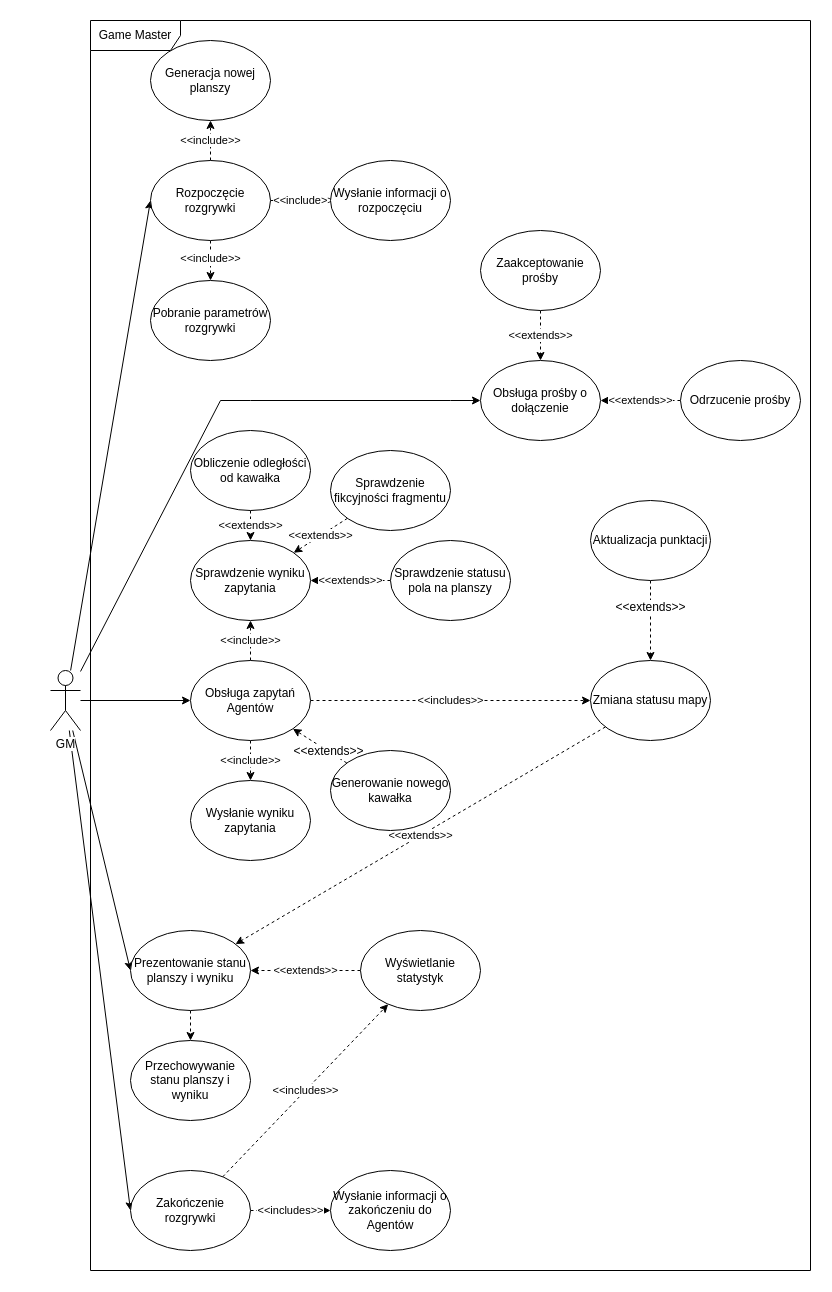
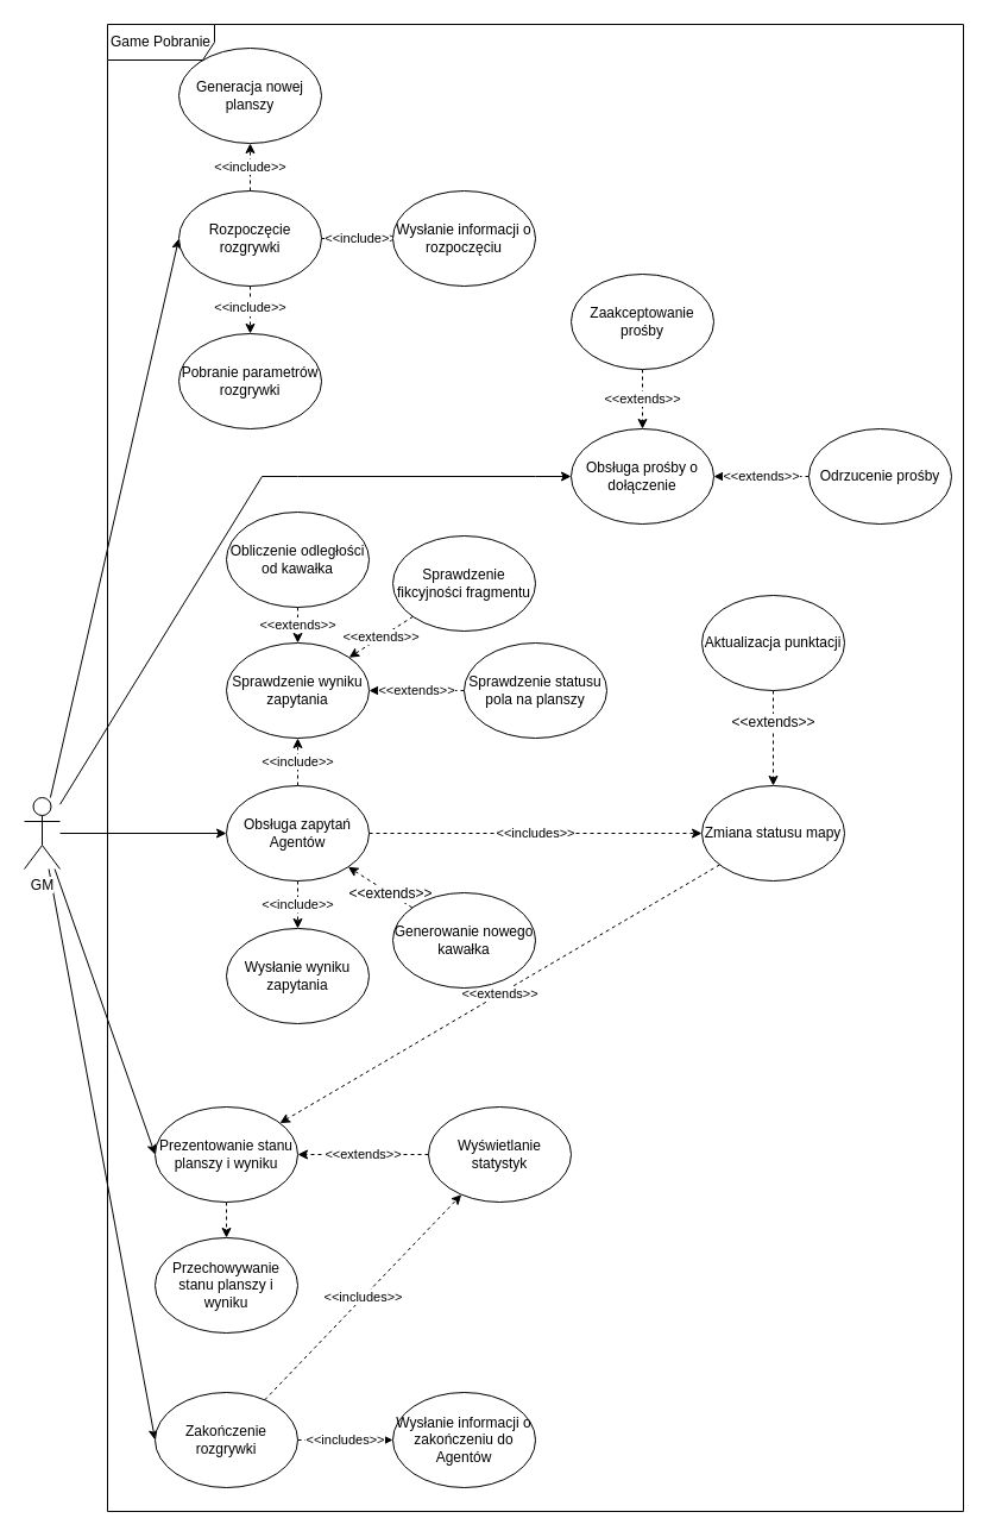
  <mxCell id="0" />
  <mxCell id="1" parent="0" />
  <mxCell id="2" style="edgeStyle=orthogonalEdgeStyle;rounded=0;orthogonalLoop=1;jettySize=auto;html=1;entryX=0;entryY=0.5;entryDx=0;entryDy=0;" parent="1" source="8" target="12" edge="1"><mxGeometry relative="1" as="geometry" /></mxCell>
  <mxCell id="3" style="edgeStyle=entityRelationEdgeStyle;rounded=0;orthogonalLoop=1;jettySize=auto;html=1;entryX=0;entryY=0.5;entryDx=0;entryDy=0;" parent="1" target="13" edge="1"><mxGeometry relative="1" as="geometry"><mxPoint x="220" y="400" as="sourcePoint" /></mxGeometry></mxCell>
  <mxCell id="4" style="rounded=0;orthogonalLoop=1;jettySize=auto;html=1;entryX=0;entryY=0.5;entryDx=0;entryDy=0;" parent="1" source="8" target="19" edge="1"><mxGeometry relative="1" as="geometry" /></mxCell>
  <mxCell id="5" style="rounded=0;orthogonalLoop=1;jettySize=auto;html=1;entryX=0;entryY=0.5;entryDx=0;entryDy=0;" parent="1" source="8" target="23" edge="1"><mxGeometry relative="1" as="geometry" /></mxCell>
  <mxCell id="6" style="rounded=0;orthogonalLoop=1;jettySize=auto;html=1;entryX=0;entryY=0.5;entryDx=0;entryDy=0;" parent="1" source="8" target="30" edge="1"><mxGeometry relative="1" as="geometry" /></mxCell>
  <mxCell id="7" style="rounded=0;orthogonalLoop=1;jettySize=auto;html=1;endArrow=none;endFill=0;" edge="1" parent="1" source="8"><mxGeometry relative="1" as="geometry"><mxPoint x="220" y="400" as="targetPoint" /></mxGeometry></mxCell>
- <mxCell id="8" value="GM" style="shape=umlActor;verticalLabelPosition=bottom;labelBackgroundColor=#ffffff;verticalAlign=top;html=1;" parent="1" vertex="1"><mxGeometry x="50" y="670" width="30" height="60" as="geometry" /></mxCell>
+ <mxCell id="8" value="GM" style="shape=umlActor;verticalLabelPosition=bottom;labelBackgroundColor=#ffffff;verticalAlign=top;html=1;" parent="1" vertex="1"><mxGeometry x="20" y="670" width="30" height="60" as="geometry" /></mxCell>
  <mxCell id="9" value="&amp;lt;&amp;lt;include&amp;gt;&amp;gt;" style="edgeStyle=none;rounded=0;orthogonalLoop=1;jettySize=auto;html=1;entryX=0.5;entryY=1;entryDx=0;entryDy=0;dashed=1;" parent="1" source="12" target="34" edge="1"><mxGeometry relative="1" as="geometry" /></mxCell>
  <mxCell id="10" value="&amp;lt;&amp;lt;include&amp;gt;&amp;gt;&lt;br&gt;" style="edgeStyle=none;rounded=0;orthogonalLoop=1;jettySize=auto;html=1;entryX=0.5;entryY=0;entryDx=0;entryDy=0;dashed=1;" parent="1" source="12" target="46" edge="1"><mxGeometry relative="1" as="geometry" /></mxCell>
  <mxCell id="11" value="&amp;lt;&amp;lt;includes&amp;gt;&amp;gt;" style="edgeStyle=none;rounded=0;orthogonalLoop=1;jettySize=auto;html=1;entryX=0;entryY=0.5;entryDx=0;entryDy=0;dashed=1;" parent="1" source="12" target="42" edge="1"><mxGeometry relative="1" as="geometry" /></mxCell>
  <mxCell id="12" value="Obsługa zapytań Agentów" style="ellipse;whiteSpace=wrap;html=1;" parent="1" vertex="1"><mxGeometry x="190" y="660" width="120" height="80" as="geometry" /></mxCell>
  <mxCell id="13" value="Obsługa prośby o dołączenie" style="ellipse;whiteSpace=wrap;html=1;" parent="1" vertex="1"><mxGeometry x="480" y="360" width="120" height="80" as="geometry" /></mxCell>
  <mxCell id="14" value="&amp;lt;&amp;lt;extends&amp;gt;&amp;gt;" style="edgeStyle=none;rounded=0;orthogonalLoop=1;jettySize=auto;html=1;dashed=1;exitX=0;exitY=0.5;exitDx=0;exitDy=0;entryX=1;entryY=0.5;entryDx=0;entryDy=0;" parent="1" source="15" target="13" edge="1"><mxGeometry relative="1" as="geometry" /></mxCell>
  <mxCell id="15" value="Odrzucenie prośby" style="ellipse;whiteSpace=wrap;html=1;" parent="1" vertex="1"><mxGeometry x="680" y="360" width="120" height="80" as="geometry" /></mxCell>
  <mxCell id="16" value="&amp;lt;&amp;lt;extends&amp;gt;&amp;gt;" style="edgeStyle=none;rounded=0;orthogonalLoop=1;jettySize=auto;html=1;entryX=0.5;entryY=0;entryDx=0;entryDy=0;dashed=1;" parent="1" source="17" target="13" edge="1"><mxGeometry relative="1" as="geometry" /></mxCell>
  <mxCell id="17" value="Zaakceptowanie prośby" style="ellipse;whiteSpace=wrap;html=1;" parent="1" vertex="1"><mxGeometry x="480" y="230" width="120" height="80" as="geometry" /></mxCell>
  <mxCell id="18" value="" style="edgeStyle=none;rounded=0;orthogonalLoop=1;jettySize=auto;html=1;dashed=1;" parent="1" source="19" target="20" edge="1"><mxGeometry relative="1" as="geometry" /></mxCell>
  <mxCell id="19" value="Prezentowanie stanu planszy i wyniku" style="ellipse;whiteSpace=wrap;html=1;" parent="1" vertex="1"><mxGeometry x="130" y="930" width="120" height="80" as="geometry" /></mxCell>
  <mxCell id="20" value="Przechowywanie stanu planszy i wyniku" style="ellipse;whiteSpace=wrap;html=1;" parent="1" vertex="1"><mxGeometry x="130" y="1040" width="120" height="80" as="geometry" /></mxCell>
  <mxCell id="21" value="&amp;lt;&amp;lt;includes&amp;gt;&amp;gt;" style="edgeStyle=none;rounded=0;orthogonalLoop=1;jettySize=auto;html=1;dashed=1;" parent="1" source="23" target="24" edge="1"><mxGeometry relative="1" as="geometry" /></mxCell>
  <mxCell id="22" value="&amp;lt;&amp;lt;includes&amp;gt;&amp;gt;" style="edgeStyle=none;rounded=0;orthogonalLoop=1;jettySize=auto;html=1;dashed=1;" parent="1" source="23" target="51" edge="1"><mxGeometry relative="1" as="geometry" /></mxCell>
  <mxCell id="23" value="Zakończenie rozgrywki" style="ellipse;whiteSpace=wrap;html=1;" parent="1" vertex="1"><mxGeometry x="130" y="1170" width="120" height="80" as="geometry" /></mxCell>
  <mxCell id="24" value="Wysłanie informacji o zakończeniu do Agentów" style="ellipse;whiteSpace=wrap;html=1;" parent="1" vertex="1"><mxGeometry x="330" y="1170" width="120" height="80" as="geometry" /></mxCell>
  <mxCell id="25" value="&amp;lt;&amp;lt;include&amp;gt;&amp;gt;" style="edgeStyle=orthogonalEdgeStyle;rounded=0;orthogonalLoop=1;jettySize=auto;html=1;dashed=1;" parent="1" source="30" target="33" edge="1"><mxGeometry relative="1" as="geometry" /></mxCell>
  <mxCell id="26" value="" style="rounded=0;orthogonalLoop=1;jettySize=auto;html=1;dashed=1;exitX=0.5;exitY=1;exitDx=0;exitDy=0;entryX=0.5;entryY=0;entryDx=0;entryDy=0;" parent="1" source="30" target="32" edge="1"><mxGeometry relative="1" as="geometry" /></mxCell>
  <mxCell id="27" value="&lt;span style=&quot;font-size: 11px&quot;&gt;&amp;lt;&amp;lt;include&amp;gt;&amp;gt;&lt;/span&gt;" style="text;html=1;resizable=0;points=[];align=center;verticalAlign=middle;labelBackgroundColor=#ffffff;" parent="26" vertex="1" connectable="0"><mxGeometry x="-0.175" y="-1" relative="1" as="geometry"><mxPoint as="offset" /></mxGeometry></mxCell>
  <mxCell id="28" value="" style="rounded=0;orthogonalLoop=1;jettySize=auto;html=1;exitX=1;exitY=0.5;exitDx=0;exitDy=0;entryX=0;entryY=0.5;entryDx=0;entryDy=0;dashed=1;" parent="1" source="30" target="31" edge="1"><mxGeometry relative="1" as="geometry"><mxPoint x="300" y="160" as="targetPoint" /></mxGeometry></mxCell>
  <mxCell id="29" value="&lt;span style=&quot;font-size: 11px&quot;&gt;&amp;lt;&amp;lt;include&amp;gt;&amp;gt;&lt;/span&gt;" style="text;html=1;resizable=0;points=[];align=center;verticalAlign=middle;labelBackgroundColor=#ffffff;" parent="28" vertex="1" connectable="0"><mxGeometry x="0.074" y="1" relative="1" as="geometry"><mxPoint as="offset" /></mxGeometry></mxCell>
  <mxCell id="30" value="Rozpoczęcie rozgrywki" style="ellipse;whiteSpace=wrap;html=1;" parent="1" vertex="1"><mxGeometry x="150" y="160" width="120" height="80" as="geometry" /></mxCell>
  <mxCell id="31" value="Wysłanie informacji o rozpoczęciu" style="ellipse;whiteSpace=wrap;html=1;" parent="1" vertex="1"><mxGeometry x="330" y="160" width="120" height="80" as="geometry" /></mxCell>
  <mxCell id="32" value="Pobranie parametrów rozgrywki" style="ellipse;whiteSpace=wrap;html=1;" parent="1" vertex="1"><mxGeometry x="150" y="280" width="120" height="80" as="geometry" /></mxCell>
  <mxCell id="33" value="Generacja nowej planszy" style="ellipse;whiteSpace=wrap;html=1;" parent="1" vertex="1"><mxGeometry x="150" y="40" width="120" height="80" as="geometry" /></mxCell>
  <mxCell id="34" value="Sprawdzenie wyniku zapytania" style="ellipse;whiteSpace=wrap;html=1;" parent="1" vertex="1"><mxGeometry x="190" y="540" width="120" height="80" as="geometry" /></mxCell>
  <mxCell id="35" value="&amp;lt;&amp;lt;extends&amp;gt;&amp;gt;" style="edgeStyle=none;rounded=0;orthogonalLoop=1;jettySize=auto;html=1;dashed=1;" parent="1" source="36" target="34" edge="1"><mxGeometry relative="1" as="geometry" /></mxCell>
  <mxCell id="36" value="Sprawdzenie statusu pola na planszy" style="ellipse;whiteSpace=wrap;html=1;" parent="1" vertex="1"><mxGeometry x="390" y="540" width="120" height="80" as="geometry" /></mxCell>
  <mxCell id="37" value="&amp;lt;&amp;lt;extends&amp;gt;&amp;gt;" style="edgeStyle=none;rounded=0;orthogonalLoop=1;jettySize=auto;html=1;dashed=1;" parent="1" source="38" target="34" edge="1"><mxGeometry relative="1" as="geometry" /></mxCell>
  <mxCell id="38" value="Sprawdzenie fikcyjności fragmentu" style="ellipse;whiteSpace=wrap;html=1;" parent="1" vertex="1"><mxGeometry x="330" y="450" width="120" height="80" as="geometry" /></mxCell>
  <mxCell id="39" value="&amp;lt;&amp;lt;extends&amp;gt;&amp;gt;" style="edgeStyle=none;rounded=0;orthogonalLoop=1;jettySize=auto;html=1;entryX=0.5;entryY=0;entryDx=0;entryDy=0;dashed=1;" parent="1" source="40" target="34" edge="1"><mxGeometry relative="1" as="geometry" /></mxCell>
  <mxCell id="40" value="Obliczenie odległości od kawałka" style="ellipse;whiteSpace=wrap;html=1;" parent="1" vertex="1"><mxGeometry x="190" y="430" width="120" height="80" as="geometry" /></mxCell>
  <mxCell id="41" value="&amp;lt;&amp;lt;extends&amp;gt;&amp;gt;" style="edgeStyle=none;rounded=0;orthogonalLoop=1;jettySize=auto;html=1;dashed=1;" parent="1" source="42" target="19" edge="1"><mxGeometry relative="1" as="geometry" /></mxCell>
  <mxCell id="42" value="Zmiana statusu mapy" style="ellipse;whiteSpace=wrap;html=1;" parent="1" vertex="1"><mxGeometry x="590" y="660" width="120" height="80" as="geometry" /></mxCell>
  <mxCell id="43" style="edgeStyle=none;rounded=0;orthogonalLoop=1;jettySize=auto;html=1;entryX=0.5;entryY=0;entryDx=0;entryDy=0;dashed=1;" parent="1" source="45" target="42" edge="1"><mxGeometry relative="1" as="geometry" /></mxCell>
  <mxCell id="44" value="&amp;lt;&amp;lt;extends&amp;gt;&amp;gt;" style="text;html=1;resizable=0;points=[];align=center;verticalAlign=middle;labelBackgroundColor=#ffffff;" parent="43" vertex="1" connectable="0"><mxGeometry x="-0.359" y="-1" relative="1" as="geometry"><mxPoint as="offset" /></mxGeometry></mxCell>
  <mxCell id="45" value="Aktualizacja punktacji" style="ellipse;whiteSpace=wrap;html=1;" parent="1" vertex="1"><mxGeometry x="590" y="500" width="120" height="80" as="geometry" /></mxCell>
  <mxCell id="46" value="Wysłanie wyniku zapytania" style="ellipse;whiteSpace=wrap;html=1;" parent="1" vertex="1"><mxGeometry x="190" y="780" width="120" height="80" as="geometry" /></mxCell>
  <mxCell id="47" style="edgeStyle=none;rounded=0;orthogonalLoop=1;jettySize=auto;html=1;entryX=1;entryY=1;entryDx=0;entryDy=0;dashed=1;" parent="1" source="49" target="12" edge="1"><mxGeometry relative="1" as="geometry" /></mxCell>
  <mxCell id="48" value="&amp;lt;&amp;lt;extends&amp;gt;&amp;gt;" style="text;html=1;resizable=0;points=[];align=center;verticalAlign=middle;labelBackgroundColor=#ffffff;" parent="47" vertex="1" connectable="0"><mxGeometry x="-0.297" relative="1" as="geometry"><mxPoint as="offset" /></mxGeometry></mxCell>
  <mxCell id="49" value="Generowanie nowego kawałka" style="ellipse;whiteSpace=wrap;html=1;" parent="1" vertex="1"><mxGeometry x="330" y="750" width="120" height="80" as="geometry" /></mxCell>
  <mxCell id="50" value="&amp;lt;&amp;lt;extends&amp;gt;&amp;gt;" style="edgeStyle=none;rounded=0;orthogonalLoop=1;jettySize=auto;html=1;dashed=1;" parent="1" source="51" target="19" edge="1"><mxGeometry relative="1" as="geometry" /></mxCell>
  <mxCell id="51" value="Wyświetlanie statystyk" style="ellipse;whiteSpace=wrap;html=1;" parent="1" vertex="1"><mxGeometry x="360" y="930" width="120" height="80" as="geometry" /></mxCell>
- <mxCell id="52" value="Game Master" style="shape=umlFrame;whiteSpace=wrap;html=1;width=90;height=30;" vertex="1" parent="1"><mxGeometry x="90" y="20" width="720" height="1250" as="geometry" /></mxCell>
+ <mxCell id="52" value="Game Pobranie" style="shape=umlFrame;whiteSpace=wrap;html=1;width=90;height=30;" vertex="1" parent="1"><mxGeometry x="90" y="20" width="720" height="1250" as="geometry" /></mxCell>
